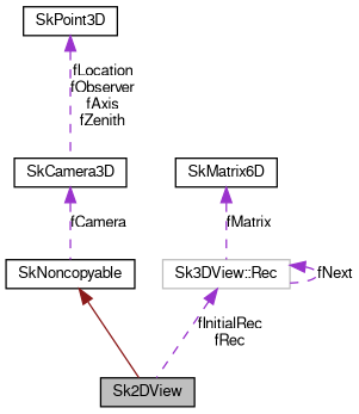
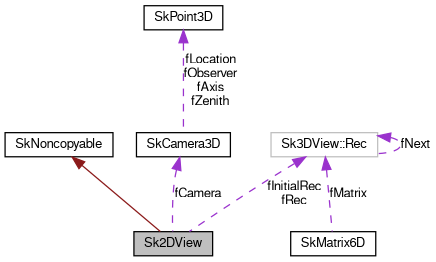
  digraph {
    node [color=black fillcolor=white fontname=FreeSans fontsize=10 shape=record style=filled]
    edge [color=darkorchid3 dir=back fontname=FreeSans fontsize=10 labelfontname=FreeSans labelfontsize=10 style=dashed]
    n1 [fillcolor=grey75 fontcolor=black height=0.2 label=Sk2DView width=0.4]
    n2 [height=0.2 label=SkNoncopyable width=0.4]
    n3 [color=grey75 height=0.2 label="Sk3DView::Rec" width=0.4]
    n4 [height=0.2 label=SkMatrix6D width=0.4]
    n5 [height=0.2 label=SkCamera3D width=0.4]
    n6 [height=0.2 label=SkPoint3D width=0.4]
    n2 -> n1 [color=firebrick4 style=solid]
    n3 -> n1 [label="fInitialRec\nfRec"]
    n3 -> n3 [label=fNext]
-   n4 -> n3 [label=fMatrix]
-   n5 -> n2 [label=fCamera]
+   n3 -> n4 [label=fMatrix]
+   n5 -> n1 [label=fCamera]
    n6 -> n5 [label="fLocation\nfObserver\nfAxis\nfZenith"]
  }
